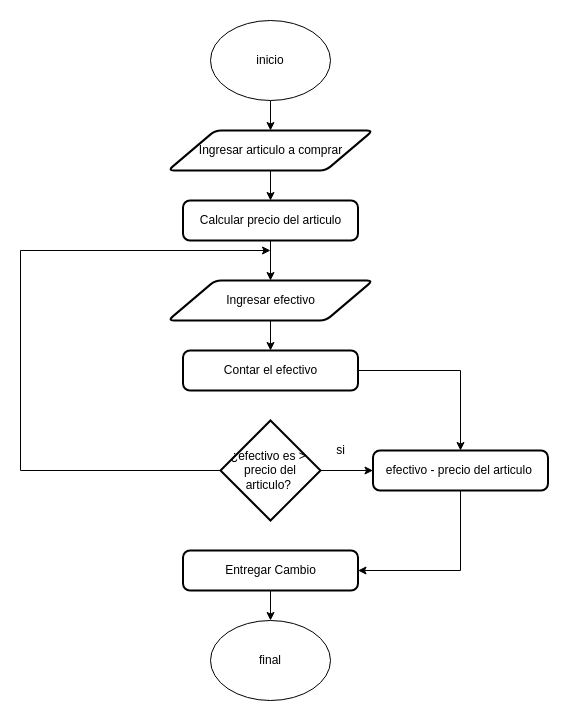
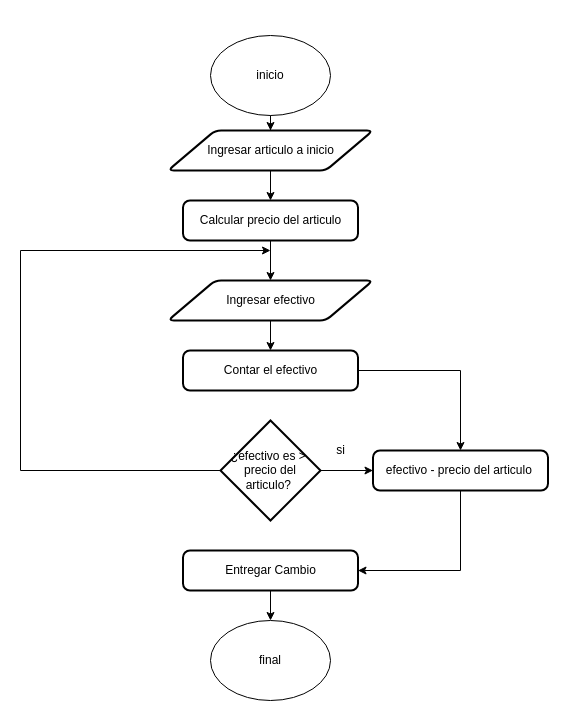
  <mxCell id="0" />
  <mxCell id="1" parent="0" />
  <mxCell id="2" style="edgeStyle=orthogonalEdgeStyle;rounded=0;orthogonalLoop=1;jettySize=auto;html=1;entryX=0.5;entryY=0;entryDx=0;entryDy=0;" edge="1" parent="1" source="3" target="6"><mxGeometry relative="1" as="geometry" /></mxCell>
- <mxCell id="3" value="inicio" style="ellipse;whiteSpace=wrap;html=1;" vertex="1" parent="1"><mxGeometry x="210" y="20" width="120" height="80" as="geometry" /></mxCell>
+ <mxCell id="3" value="inicio" style="ellipse;whiteSpace=wrap;html=1;" vertex="1" parent="1"><mxGeometry x="210" y="35" width="120" height="80" as="geometry" /></mxCell>
  <mxCell id="4" value="final" style="ellipse;whiteSpace=wrap;html=1;" vertex="1" parent="1"><mxGeometry x="210" y="620" width="120" height="80" as="geometry" /></mxCell>
  <mxCell id="5" value="" style="edgeStyle=orthogonalEdgeStyle;rounded=0;orthogonalLoop=1;jettySize=auto;html=1;" edge="1" parent="1" source="6" target="7"><mxGeometry relative="1" as="geometry" /></mxCell>
- <mxCell id="6" value="Ingresar articulo a comprar" style="shape=parallelogram;html=1;strokeWidth=2;perimeter=parallelogramPerimeter;whiteSpace=wrap;rounded=1;arcSize=12;size=0.23;" vertex="1" parent="1"><mxGeometry x="167.5" y="130" width="205" height="40" as="geometry" /></mxCell>
+ <mxCell id="6" value="Ingresar articulo a inicio" style="shape=parallelogram;html=1;strokeWidth=2;perimeter=parallelogramPerimeter;whiteSpace=wrap;rounded=1;arcSize=12;size=0.23;" vertex="1" parent="1"><mxGeometry x="167.5" y="130" width="205" height="40" as="geometry" /></mxCell>
  <mxCell id="7" value="Calcular precio del articulo" style="rounded=1;whiteSpace=wrap;html=1;absoluteArcSize=1;arcSize=14;strokeWidth=2;" vertex="1" parent="1"><mxGeometry x="182.5" y="200" width="175" height="40" as="geometry" /></mxCell>
  <mxCell id="8" value="Ingresar efectivo" style="shape=parallelogram;html=1;strokeWidth=2;perimeter=parallelogramPerimeter;whiteSpace=wrap;rounded=1;arcSize=12;size=0.23;" vertex="1" parent="1"><mxGeometry x="167.5" y="280" width="205" height="40" as="geometry" /></mxCell>
  <mxCell id="9" value="" style="edgeStyle=orthogonalEdgeStyle;rounded=0;orthogonalLoop=1;jettySize=auto;html=1;" edge="1" parent="1" source="10" target="13"><mxGeometry relative="1" as="geometry" /></mxCell>
  <mxCell id="10" value="Contar el efectivo" style="rounded=1;whiteSpace=wrap;html=1;absoluteArcSize=1;arcSize=14;strokeWidth=2;" vertex="1" parent="1"><mxGeometry x="182.5" y="350" width="175" height="40" as="geometry" /></mxCell>
  <mxCell id="11" value="" style="edgeStyle=orthogonalEdgeStyle;rounded=0;orthogonalLoop=1;jettySize=auto;html=1;" edge="1" parent="1" source="12" target="13"><mxGeometry relative="1" as="geometry" /></mxCell>
  <mxCell id="12" value="¿efectivo es &amp;gt;&amp;nbsp; precio del articulo?&amp;nbsp;" style="strokeWidth=2;html=1;shape=mxgraph.flowchart.decision;whiteSpace=wrap;" vertex="1" parent="1"><mxGeometry x="220" y="420" width="100" height="100" as="geometry" /></mxCell>
  <mxCell id="13" value="efectivo - precio del articulo&amp;nbsp;" style="rounded=1;whiteSpace=wrap;html=1;absoluteArcSize=1;arcSize=14;strokeWidth=2;" vertex="1" parent="1"><mxGeometry x="372.5" y="450" width="175" height="40" as="geometry" /></mxCell>
  <mxCell id="14" value="si" style="text;html=1;align=center;verticalAlign=middle;resizable=0;points=[];autosize=1;strokeColor=none;fillColor=none;" vertex="1" parent="1"><mxGeometry x="325" y="435" width="30" height="30" as="geometry" /></mxCell>
  <mxCell id="15" value="" style="edgeStyle=orthogonalEdgeStyle;rounded=0;orthogonalLoop=1;jettySize=auto;html=1;" edge="1" parent="1" source="16" target="4"><mxGeometry relative="1" as="geometry" /></mxCell>
  <mxCell id="16" value="Entregar Cambio" style="rounded=1;whiteSpace=wrap;html=1;absoluteArcSize=1;arcSize=14;strokeWidth=2;" vertex="1" parent="1"><mxGeometry x="182.5" y="550" width="175" height="40" as="geometry" /></mxCell>
  <mxCell id="17" value="" style="endArrow=classic;html=1;rounded=0;exitX=0.5;exitY=1;exitDx=0;exitDy=0;" edge="1" parent="1" source="13"><mxGeometry width="50" height="50" relative="1" as="geometry"><mxPoint x="407.5" y="520" as="sourcePoint" /><mxPoint x="357.5" y="570" as="targetPoint" /><Array as="points"><mxPoint x="460" y="570" /></Array></mxGeometry></mxCell>
  <mxCell id="18" value="" style="endArrow=classic;html=1;rounded=0;startSize=6;endSize=6;sourcePerimeterSpacing=0;targetPerimeterSpacing=0;exitX=0;exitY=0.5;exitDx=0;exitDy=0;exitPerimeter=0;" edge="1" parent="1" source="12"><mxGeometry width="50" height="50" relative="1" as="geometry"><mxPoint x="20" y="470" as="sourcePoint" /><mxPoint x="270" y="250" as="targetPoint" /><Array as="points"><mxPoint x="20" y="470" /><mxPoint x="20" y="250" /></Array></mxGeometry></mxCell>
  <mxCell id="19" value="" style="endArrow=classic;html=1;rounded=0;startSize=6;endSize=6;sourcePerimeterSpacing=0;targetPerimeterSpacing=0;exitX=0.5;exitY=1;exitDx=0;exitDy=0;entryX=0.5;entryY=0;entryDx=0;entryDy=0;" edge="1" parent="1" source="7" target="8"><mxGeometry width="50" height="50" relative="1" as="geometry"><mxPoint x="300" y="240" as="sourcePoint" /><mxPoint x="250" y="290" as="targetPoint" /></mxGeometry></mxCell>
  <mxCell id="20" value="" style="endArrow=classic;html=1;rounded=0;sourcePerimeterSpacing=0;targetPerimeterSpacing=0;exitX=0.5;exitY=1;exitDx=0;exitDy=0;entryX=0.5;entryY=0;entryDx=0;entryDy=0;" edge="1" parent="1" source="8" target="10"><mxGeometry width="50" height="50" relative="1" as="geometry"><mxPoint x="300" y="320" as="sourcePoint" /><mxPoint x="250" y="370" as="targetPoint" /></mxGeometry></mxCell>
